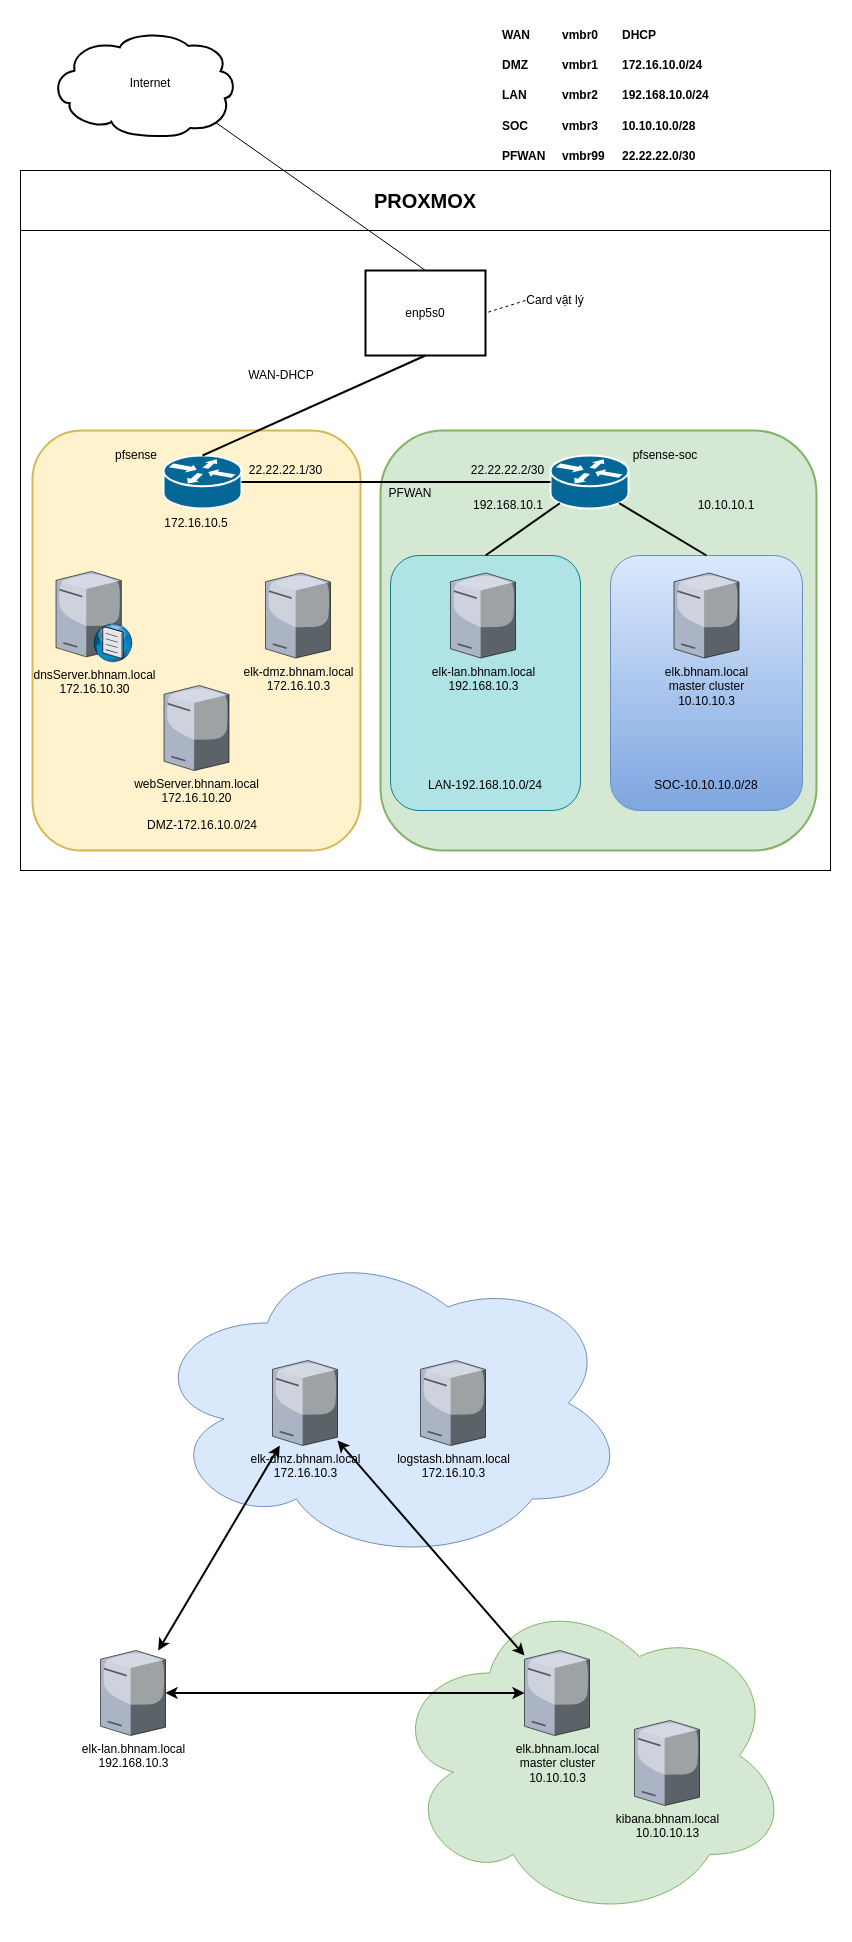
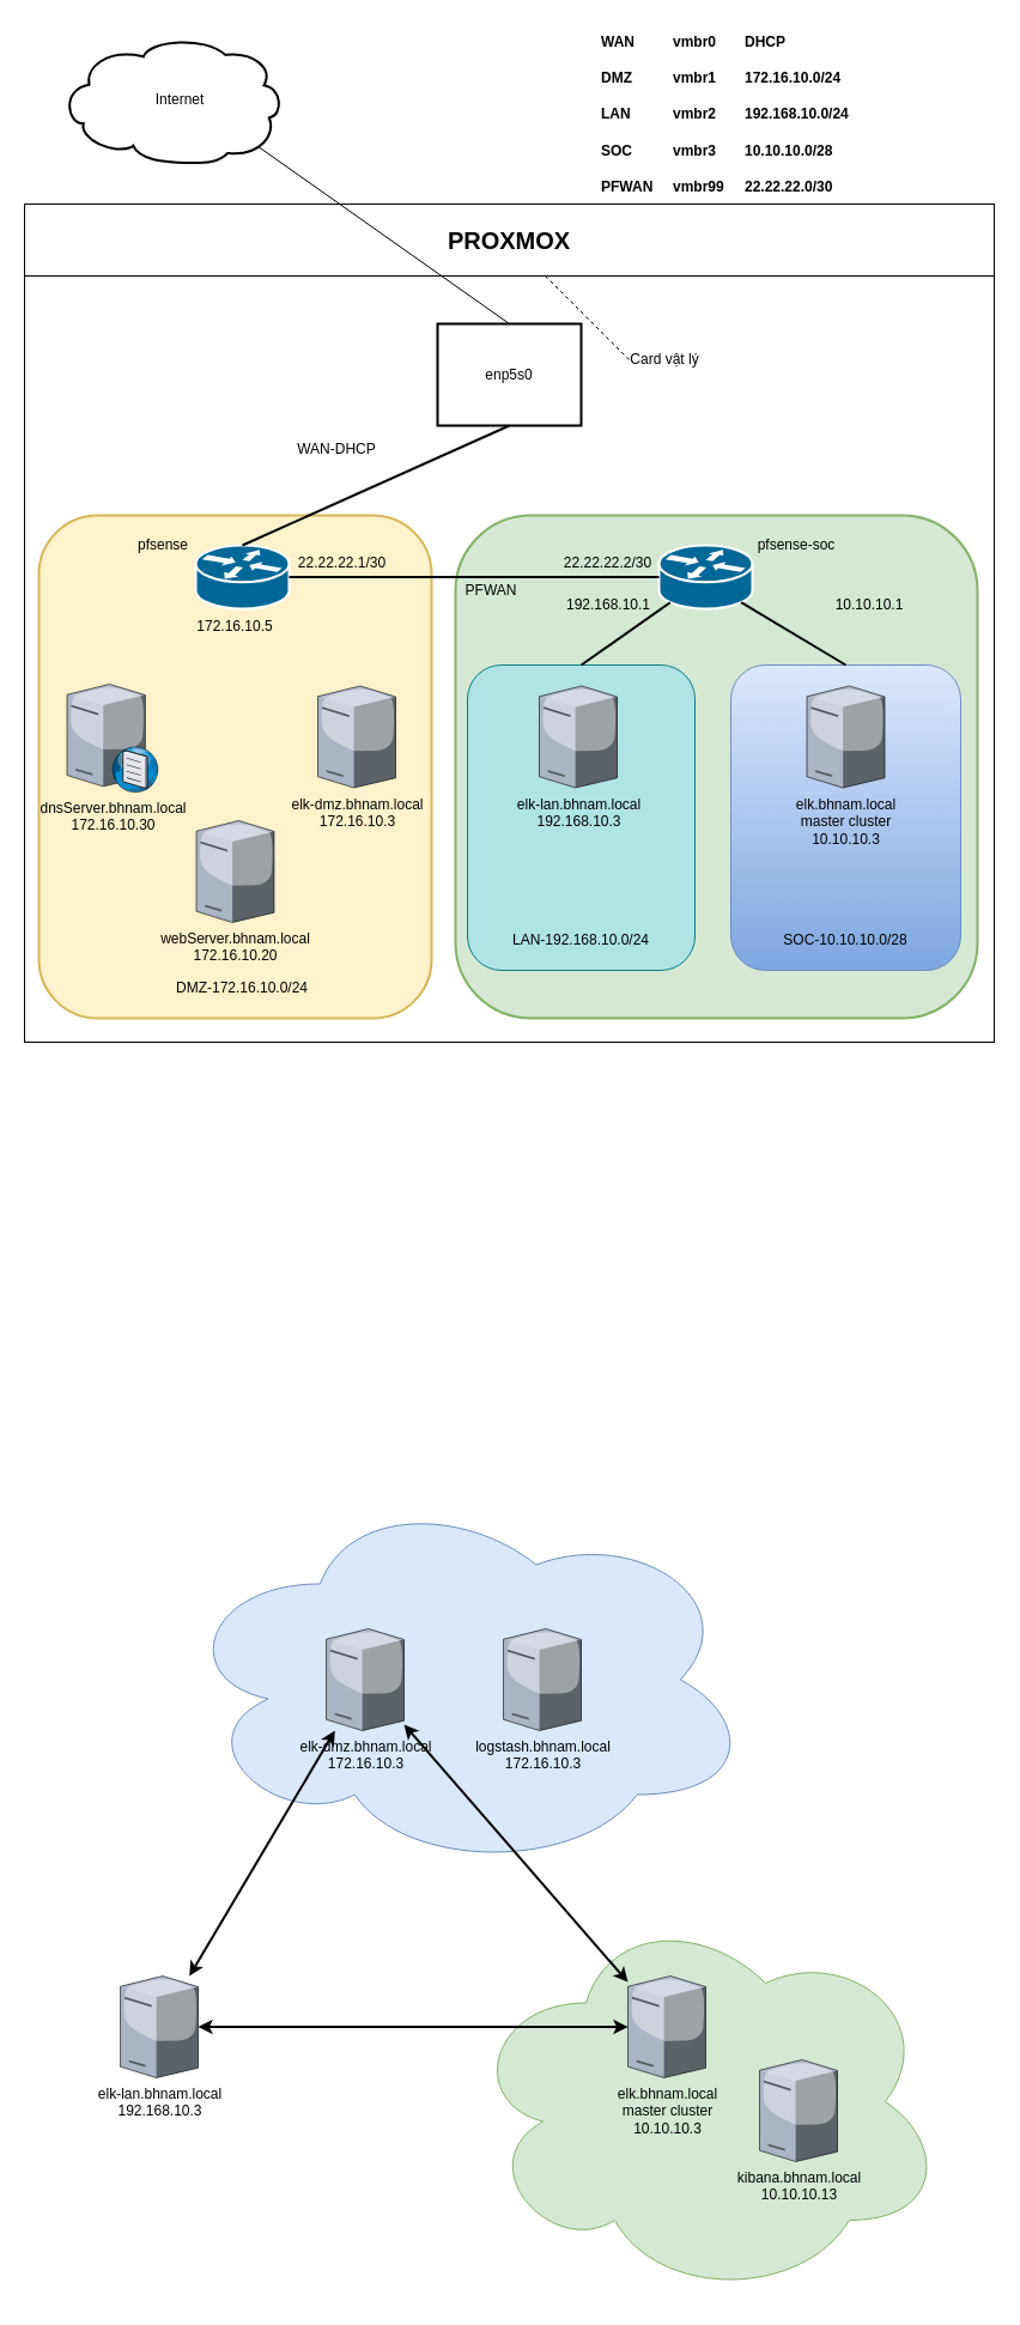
  <mxCell id="0" />
  <mxCell id="1" parent="0" />
  <mxCell id="2" value="" style="shape=mxgraph.cisco.storage.cloud;sketch=0;html=1;pointerEvents=1;dashed=0;strokeWidth=2;verticalLabelPosition=bottom;verticalAlign=top;align=center;outlineConnect=0;" parent="1" vertex="1"><mxGeometry x="50" y="30" width="186" height="106" as="geometry" /></mxCell>
  <mxCell id="3" value="&lt;div&gt;&lt;b&gt;&lt;font style=&quot;font-size: 20px;&quot;&gt;PROXMOX&lt;/font&gt;&lt;/b&gt;&lt;/div&gt;" style="rounded=0;whiteSpace=wrap;html=1;" parent="1" vertex="1"><mxGeometry x="20" y="170" width="810" height="60" as="geometry" /></mxCell>
  <mxCell id="4" value="&lt;h4 align=&quot;left&quot;&gt;WAN &lt;br&gt;&lt;/h4&gt;&lt;h4 align=&quot;left&quot;&gt;DMZ&lt;/h4&gt;&lt;h4 align=&quot;left&quot;&gt;LAN&lt;/h4&gt;&lt;h4 align=&quot;left&quot;&gt;SOC&lt;/h4&gt;&lt;h4 align=&quot;left&quot;&gt;PFWAN&lt;/h4&gt;" style="text;html=1;align=left;verticalAlign=middle;whiteSpace=wrap;rounded=0;" parent="1" vertex="1"><mxGeometry x="500" y="20" width="50" height="150" as="geometry" /></mxCell>
  <mxCell id="5" value="&lt;h4 align=&quot;left&quot;&gt;vmbr0&lt;/h4&gt;&lt;h4 align=&quot;left&quot;&gt;vmbr1&lt;/h4&gt;&lt;h4 align=&quot;left&quot;&gt;vmbr2&lt;/h4&gt;&lt;h4 align=&quot;left&quot;&gt;vmbr3&lt;/h4&gt;&lt;h4 align=&quot;left&quot;&gt;vmbr99&lt;/h4&gt;" style="text;html=1;align=left;verticalAlign=middle;whiteSpace=wrap;rounded=0;" parent="1" vertex="1"><mxGeometry x="560" y="20" width="50" height="150" as="geometry" /></mxCell>
  <mxCell id="6" value="&lt;h4 align=&quot;left&quot;&gt;DHCP&lt;/h4&gt;&lt;h4 align=&quot;left&quot;&gt;172.16.10.0/24&lt;/h4&gt;&lt;h4 align=&quot;left&quot;&gt;192.168.10.0/24&lt;/h4&gt;&lt;h4 align=&quot;left&quot;&gt;10.10.10.0/28&lt;/h4&gt;&lt;h4 align=&quot;left&quot;&gt;22.22.22.0/30&lt;/h4&gt;" style="text;html=1;align=left;verticalAlign=middle;whiteSpace=wrap;rounded=0;" parent="1" vertex="1"><mxGeometry x="620" y="20" width="140" height="150" as="geometry" /></mxCell>
  <mxCell id="7" value="" style="rounded=0;whiteSpace=wrap;html=1;" parent="1" vertex="1"><mxGeometry x="20" y="230" width="810" height="640" as="geometry" /></mxCell>
  <mxCell id="8" value="enp5s0" style="rounded=0;whiteSpace=wrap;html=1;strokeWidth=2;" parent="1" vertex="1"><mxGeometry x="365" y="270" width="120" height="85" as="geometry" /></mxCell>
  <mxCell id="9" value="Card vật lý" style="text;html=1;align=center;verticalAlign=middle;whiteSpace=wrap;rounded=0;" parent="1" vertex="1"><mxGeometry x="525" y="285" width="60" height="30" as="geometry" /></mxCell>
- <mxCell id="10" value="" style="endArrow=none;dashed=1;html=1;rounded=0;entryX=1;entryY=0.5;entryDx=0;entryDy=0;exitX=0;exitY=0.5;exitDx=0;exitDy=0;" parent="1" source="9" target="8" edge="1"><mxGeometry width="50" height="50" relative="1" as="geometry"><mxPoint x="225" y="390" as="sourcePoint" /><mxPoint x="275" y="340" as="targetPoint" /></mxGeometry></mxCell>
+ <mxCell id="10" value="" style="endArrow=none;dashed=1;html=1;rounded=0;exitX=0;exitY=0.5;exitDx=0;exitDy=0;" parent="1" source="9" target="3" edge="1"><mxGeometry width="50" height="50" relative="1" as="geometry"><mxPoint x="225" y="390" as="sourcePoint" /><mxPoint x="275" y="340" as="targetPoint" /></mxGeometry></mxCell>
  <mxCell id="11" value="" style="endArrow=none;html=1;rounded=0;exitX=0.5;exitY=0;exitDx=0;exitDy=0;entryX=0.89;entryY=0.87;entryDx=0;entryDy=0;entryPerimeter=0;" parent="1" source="8" target="2" edge="1"><mxGeometry width="50" height="50" relative="1" as="geometry"><mxPoint x="306" y="400" as="sourcePoint" /><mxPoint x="226" y="132" as="targetPoint" /></mxGeometry></mxCell>
  <mxCell id="12" value="" style="rounded=1;whiteSpace=wrap;html=1;fillColor=#fff2cc;strokeColor=#d6b656;strokeWidth=2;" parent="1" vertex="1"><mxGeometry x="32" y="430" width="328" height="420" as="geometry" /></mxCell>
  <mxCell id="13" value="" style="rounded=1;whiteSpace=wrap;html=1;fillColor=#d5e8d4;strokeColor=#82b366;strokeWidth=2;" parent="1" vertex="1"><mxGeometry x="380" y="430" width="436" height="420" as="geometry" /></mxCell>
  <mxCell id="14" value="" style="shape=mxgraph.cisco.routers.router;sketch=0;html=1;pointerEvents=1;dashed=0;fillColor=#036897;strokeColor=#ffffff;strokeWidth=2;verticalLabelPosition=bottom;verticalAlign=top;align=center;outlineConnect=0;" parent="1" vertex="1"><mxGeometry x="163" y="455" width="78" height="53" as="geometry" /></mxCell>
  <mxCell id="15" value="" style="shape=mxgraph.cisco.routers.router;sketch=0;html=1;pointerEvents=1;dashed=0;fillColor=#036897;strokeColor=#ffffff;strokeWidth=2;verticalLabelPosition=bottom;verticalAlign=top;align=center;outlineConnect=0;" parent="1" vertex="1"><mxGeometry x="550" y="455" width="78" height="53" as="geometry" /></mxCell>
  <mxCell id="16" value="DMZ-172.16.10.0/24" style="text;html=1;align=center;verticalAlign=middle;whiteSpace=wrap;rounded=0;" parent="1" vertex="1"><mxGeometry x="132" y="810" width="140" height="30" as="geometry" /></mxCell>
  <mxCell id="17" value="" style="endArrow=none;html=1;rounded=0;exitX=1;exitY=0.5;exitDx=0;exitDy=0;exitPerimeter=0;entryX=0;entryY=0.5;entryDx=0;entryDy=0;entryPerimeter=0;strokeColor=default;strokeWidth=2;" parent="1" source="14" target="15" edge="1"><mxGeometry width="50" height="50" relative="1" as="geometry"><mxPoint x="422" y="335" as="sourcePoint" /><mxPoint x="472" y="285" as="targetPoint" /></mxGeometry></mxCell>
  <mxCell id="18" value="" style="rounded=1;whiteSpace=wrap;html=1;fillColor=#b0e3e6;strokeColor=#0e8088;" parent="1" vertex="1"><mxGeometry x="390" y="555" width="190" height="255" as="geometry" /></mxCell>
  <mxCell id="19" value="" style="rounded=1;whiteSpace=wrap;html=1;fillColor=#dae8fc;gradientColor=#7ea6e0;strokeColor=#6c8ebf;" parent="1" vertex="1"><mxGeometry x="610" y="555" width="192" height="255" as="geometry" /></mxCell>
  <mxCell id="20" value="" style="endArrow=none;html=1;rounded=0;entryX=0.5;entryY=1;entryDx=0;entryDy=0;exitX=0.5;exitY=0;exitDx=0;exitDy=0;exitPerimeter=0;strokeWidth=2;" parent="1" source="14" target="8" edge="1"><mxGeometry width="50" height="50" relative="1" as="geometry"><mxPoint x="430" y="550" as="sourcePoint" /><mxPoint x="480" y="500" as="targetPoint" /></mxGeometry></mxCell>
  <mxCell id="21" value="SOC-10.10.10.0/28" style="text;html=1;align=center;verticalAlign=middle;whiteSpace=wrap;rounded=0;" parent="1" vertex="1"><mxGeometry x="636" y="770" width="140" height="30" as="geometry" /></mxCell>
  <mxCell id="22" value="LAN-192.168.10.0/24" style="text;html=1;align=center;verticalAlign=middle;whiteSpace=wrap;rounded=0;" parent="1" vertex="1"><mxGeometry x="415" y="770" width="140" height="30" as="geometry" /></mxCell>
  <mxCell id="23" value="172.16.10.5" style="text;html=1;align=center;verticalAlign=middle;whiteSpace=wrap;rounded=0;" parent="1" vertex="1"><mxGeometry x="166" y="508" width="60" height="30" as="geometry" /></mxCell>
  <mxCell id="24" value="WAN-DHCP" style="text;html=1;align=center;verticalAlign=middle;whiteSpace=wrap;rounded=0;" parent="1" vertex="1"><mxGeometry x="241" y="360" width="80" height="30" as="geometry" /></mxCell>
  <mxCell id="25" value="22.22.22.1/30" style="text;html=1;align=center;verticalAlign=middle;whiteSpace=wrap;rounded=0;" parent="1" vertex="1"><mxGeometry x="241" y="455" width="89" height="30" as="geometry" /></mxCell>
  <mxCell id="26" value="22.22.22.2/30" style="text;html=1;align=center;verticalAlign=middle;whiteSpace=wrap;rounded=0;" parent="1" vertex="1"><mxGeometry x="470" y="455" width="75" height="30" as="geometry" /></mxCell>
  <mxCell id="27" value="PFWAN" style="text;html=1;align=center;verticalAlign=middle;whiteSpace=wrap;rounded=0;" parent="1" vertex="1"><mxGeometry x="380" y="478" width="60" height="30" as="geometry" /></mxCell>
  <mxCell id="28" value="&lt;div&gt;dnsServer.bhnam.local&lt;/div&gt;&lt;div&gt;172.16.10.30&lt;/div&gt;" style="verticalLabelPosition=bottom;sketch=0;aspect=fixed;html=1;verticalAlign=top;strokeColor=none;align=center;outlineConnect=0;shape=mxgraph.citrix.dns_server;" parent="1" vertex="1"><mxGeometry x="55.5" y="568.75" width="76.5" height="92.5" as="geometry" /></mxCell>
  <mxCell id="29" value="&lt;div&gt;elk-dmz.bhnam.local&lt;/div&gt;&lt;div&gt;172.16.10.3&lt;/div&gt;" style="verticalLabelPosition=bottom;sketch=0;aspect=fixed;html=1;verticalAlign=top;strokeColor=none;align=center;outlineConnect=0;shape=mxgraph.citrix.license_server;" parent="1" vertex="1"><mxGeometry x="265" y="572.5" width="65" height="85" as="geometry" /></mxCell>
  <mxCell id="30" value="&lt;div&gt;elk-lan.bhnam.local&lt;/div&gt;&lt;div&gt;192.168.10.3&lt;/div&gt;" style="verticalLabelPosition=bottom;sketch=0;aspect=fixed;html=1;verticalAlign=top;strokeColor=none;align=center;outlineConnect=0;shape=mxgraph.citrix.license_server;" parent="1" vertex="1"><mxGeometry x="450" y="572.5" width="65" height="85" as="geometry" /></mxCell>
  <mxCell id="31" value="&lt;div&gt;elk.bhnam.local&lt;/div&gt;&lt;div&gt;master cluster&lt;/div&gt;&lt;div&gt;10.10.10.3&lt;/div&gt;" style="verticalLabelPosition=bottom;sketch=0;aspect=fixed;html=1;verticalAlign=top;strokeColor=none;align=center;outlineConnect=0;shape=mxgraph.citrix.license_server;" parent="1" vertex="1"><mxGeometry x="673.5" y="572.5" width="65" height="85" as="geometry" /></mxCell>
  <mxCell id="32" value="" style="endArrow=none;html=1;rounded=0;entryX=0.5;entryY=0;entryDx=0;entryDy=0;exitX=0.88;exitY=0.9;exitDx=0;exitDy=0;exitPerimeter=0;strokeWidth=2;" parent="1" source="15" target="19" edge="1"><mxGeometry width="50" height="50" relative="1" as="geometry"><mxPoint x="240" y="550" as="sourcePoint" /><mxPoint x="290" y="500" as="targetPoint" /></mxGeometry></mxCell>
  <mxCell id="33" value="" style="endArrow=none;html=1;rounded=0;entryX=0.12;entryY=0.9;entryDx=0;entryDy=0;entryPerimeter=0;exitX=0.5;exitY=0;exitDx=0;exitDy=0;strokeWidth=2;" parent="1" source="18" target="15" edge="1"><mxGeometry width="50" height="50" relative="1" as="geometry"><mxPoint x="240" y="550" as="sourcePoint" /><mxPoint x="290" y="500" as="targetPoint" /></mxGeometry></mxCell>
  <mxCell id="34" value="&lt;div&gt;webServer.bhnam.local&lt;/div&gt;&lt;div&gt;172.16.10.20&lt;/div&gt;" style="verticalLabelPosition=bottom;sketch=0;aspect=fixed;html=1;verticalAlign=top;strokeColor=none;align=center;outlineConnect=0;shape=mxgraph.citrix.license_server;" parent="1" vertex="1"><mxGeometry x="163.5" y="685" width="65" height="85" as="geometry" /></mxCell>
  <mxCell id="35" value="10.10.10.1" style="text;html=1;align=center;verticalAlign=middle;whiteSpace=wrap;rounded=0;" parent="1" vertex="1"><mxGeometry x="696" y="490" width="60" height="30" as="geometry" /></mxCell>
  <mxCell id="36" value="192.168.10.1" style="text;html=1;align=center;verticalAlign=middle;whiteSpace=wrap;rounded=0;" parent="1" vertex="1"><mxGeometry x="477.5" y="490" width="60" height="30" as="geometry" /></mxCell>
  <mxCell id="37" value="pfsense-soc" style="text;html=1;align=center;verticalAlign=middle;whiteSpace=wrap;rounded=0;" parent="1" vertex="1"><mxGeometry x="620" y="440" width="90" height="30" as="geometry" /></mxCell>
  <mxCell id="38" value="pfsense" style="text;html=1;align=center;verticalAlign=middle;whiteSpace=wrap;rounded=0;" parent="1" vertex="1"><mxGeometry x="106" y="440" width="60" height="30" as="geometry" /></mxCell>
  <mxCell id="39" value="Internet" style="text;html=1;align=center;verticalAlign=middle;whiteSpace=wrap;rounded=0;" parent="1" vertex="1"><mxGeometry x="120" y="68" width="60" height="30" as="geometry" /></mxCell>
  <mxCell id="40" value="&lt;div&gt;elk-lan.bhnam.local&lt;/div&gt;&lt;div&gt;192.168.10.3&lt;/div&gt;" style="verticalLabelPosition=bottom;sketch=0;aspect=fixed;html=1;verticalAlign=top;strokeColor=none;align=center;outlineConnect=0;shape=mxgraph.citrix.license_server;" parent="1" vertex="1"><mxGeometry x="100" y="1650" width="65" height="85" as="geometry" /></mxCell>
  <mxCell id="41" value="" style="ellipse;shape=cloud;whiteSpace=wrap;html=1;fillColor=#d5e8d4;strokeColor=#82b366;" parent="1" vertex="1"><mxGeometry x="389" y="1590" width="400" height="330" as="geometry" /></mxCell>
  <mxCell id="42" value="&lt;div&gt;elk.bhnam.local&lt;/div&gt;&lt;div&gt;master cluster&lt;/div&gt;&lt;div&gt;10.10.10.3&lt;/div&gt;" style="verticalLabelPosition=bottom;sketch=0;aspect=fixed;html=1;verticalAlign=top;strokeColor=none;align=center;outlineConnect=0;shape=mxgraph.citrix.license_server;" parent="1" vertex="1"><mxGeometry x="524" y="1650" width="65" height="85" as="geometry" /></mxCell>
  <mxCell id="43" value="&lt;div&gt;kibana.bhnam.local&lt;/div&gt;&lt;div&gt;10.10.10.13&lt;/div&gt;" style="verticalLabelPosition=bottom;sketch=0;aspect=fixed;html=1;verticalAlign=top;strokeColor=none;align=center;outlineConnect=0;shape=mxgraph.citrix.license_server;" parent="1" vertex="1"><mxGeometry x="634" y="1720" width="65" height="85" as="geometry" /></mxCell>
  <mxCell id="44" value="" style="endArrow=classic;startArrow=classic;html=1;rounded=0;strokeWidth=2;" parent="1" source="40" target="42" edge="1"><mxGeometry width="50" height="50" relative="1" as="geometry"><mxPoint x="279" y="1690" as="sourcePoint" /><mxPoint x="329" y="1640" as="targetPoint" /></mxGeometry></mxCell>
  <mxCell id="45" value="" style="ellipse;shape=cloud;whiteSpace=wrap;html=1;fillColor=#dae8fc;strokeColor=#6c8ebf;" parent="1" vertex="1"><mxGeometry x="146.5" y="1242.5" width="481.5" height="320" as="geometry" /></mxCell>
  <mxCell id="46" value="&lt;div&gt;elk-dmz.bhnam.local&lt;/div&gt;&lt;div&gt;172.16.10.3&lt;/div&gt;" style="verticalLabelPosition=bottom;sketch=0;aspect=fixed;html=1;verticalAlign=top;strokeColor=none;align=center;outlineConnect=0;shape=mxgraph.citrix.license_server;" parent="1" vertex="1"><mxGeometry x="272" y="1360" width="65" height="85" as="geometry" /></mxCell>
  <mxCell id="47" value="" style="endArrow=classic;startArrow=classic;html=1;rounded=0;strokeWidth=2;" parent="1" source="40" target="46" edge="1"><mxGeometry width="50" height="50" relative="1" as="geometry"><mxPoint x="430" y="1556" as="sourcePoint" /><mxPoint x="594" y="1540" as="targetPoint" /></mxGeometry></mxCell>
  <mxCell id="48" value="" style="endArrow=classic;startArrow=classic;html=1;rounded=0;strokeWidth=2;" parent="1" source="46" target="42" edge="1"><mxGeometry width="50" height="50" relative="1" as="geometry"><mxPoint x="544" y="1590" as="sourcePoint" /><mxPoint x="789" y="1555" as="targetPoint" /></mxGeometry></mxCell>
  <mxCell id="49" value="&lt;div&gt;logstash.bhnam.local&lt;/div&gt;&lt;div&gt;172.16.10.3&lt;/div&gt;" style="verticalLabelPosition=bottom;sketch=0;aspect=fixed;html=1;verticalAlign=top;strokeColor=none;align=center;outlineConnect=0;shape=mxgraph.citrix.license_server;" parent="1" vertex="1"><mxGeometry x="420" y="1360" width="65" height="85" as="geometry" /></mxCell>
